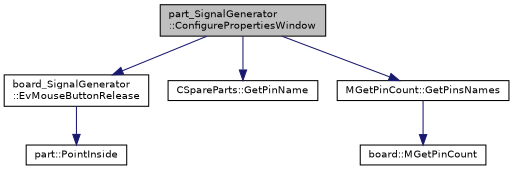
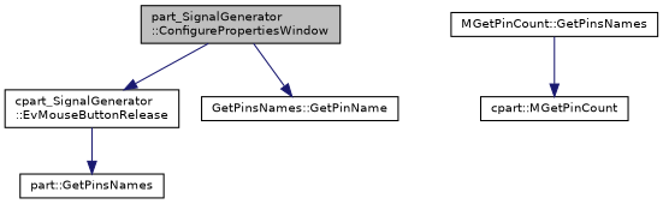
  digraph {
    rankdir=TB
    node [color=black fillcolor=white fontname=Helvetica fontsize=10 shape=record style=filled]
    edge [color=midnightblue fontname=Helvetica fontsize=10 labelfontname=Helvetica labelfontsize=10 style=solid]
    n1 [fillcolor=grey75 fontcolor=black height=0.2 label="part_SignalGenerator\l::ConfigurePropertiesWindow" width=0.4]
-   n2 [height=0.2 label="board_SignalGenerator\l::EvMouseButtonRelease" width=0.4]
-   n3 [height=0.2 label="CSpareParts::GetPinName" width=0.4]
+   n2 [height=0.2 label="cpart_SignalGenerator\l::EvMouseButtonRelease" width=0.4]
+   n3 [height=0.2 label="GetPinsNames::GetPinName" width=0.4]
    n4 [height=0.2 label="MGetPinCount::GetPinsNames" width=0.4]
-   n5 [height=0.2 label="part::PointInside" width=0.4]
-   n6 [height=0.2 label="board::MGetPinCount" width=0.4]
+   n5 [height=0.2 label="part::GetPinsNames" width=0.4]
+   n6 [height=0.2 label="cpart::MGetPinCount" width=0.4]
    n1 -> n2
    n1 -> n3
-   n1 -> n4
    n2 -> n5
    n4 -> n6
  }
